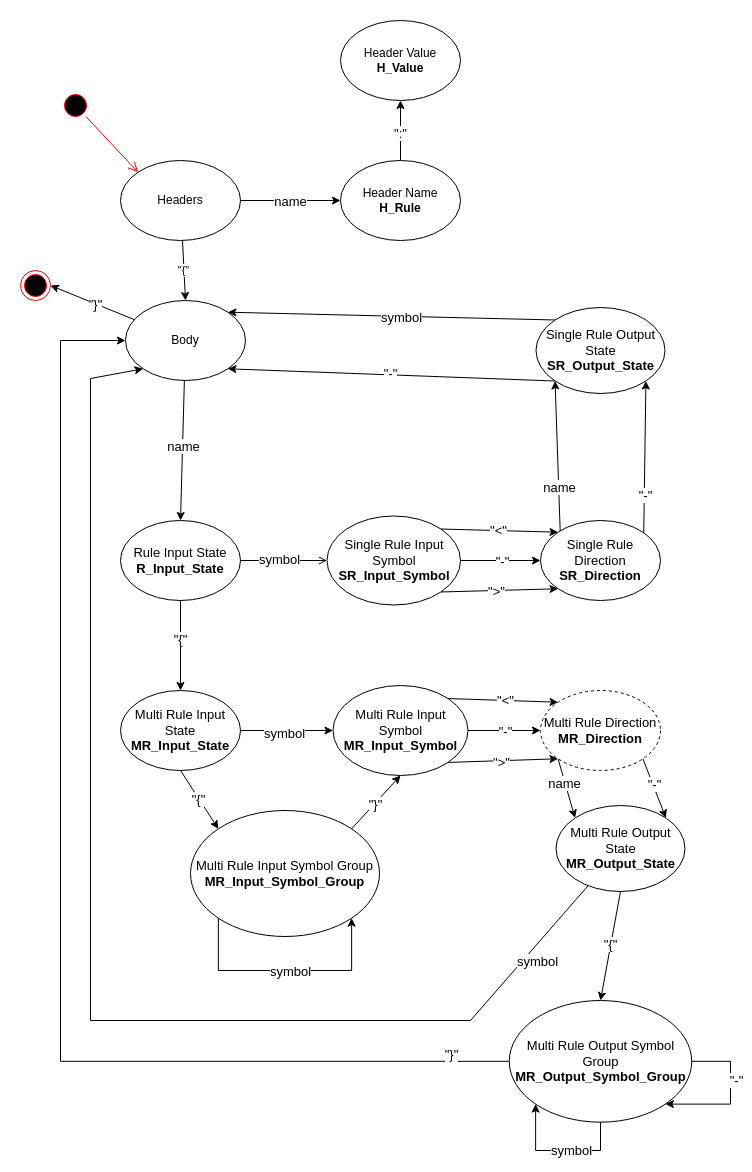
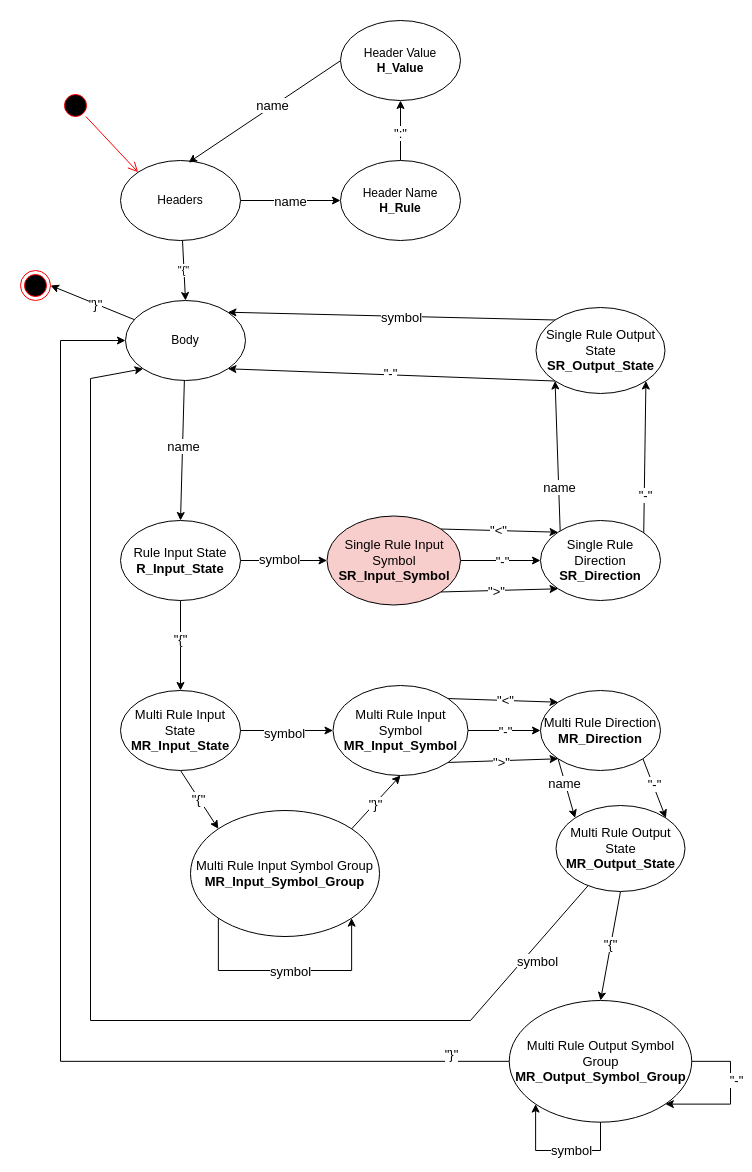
  <mxCell id="0" />
  <mxCell id="1" parent="0" />
  <mxCell id="2" style="edgeStyle=orthogonalEdgeStyle;rounded=0;orthogonalLoop=1;jettySize=auto;html=1;entryX=0;entryY=0.5;entryDx=0;entryDy=0;" parent="1" source="6" target="9" edge="1"><mxGeometry relative="1" as="geometry" /></mxCell>
  <mxCell id="3" value="name" style="edgeLabel;html=1;align=center;verticalAlign=middle;resizable=0;points=[];fontSize=13;" parent="2" vertex="1" connectable="0"><mxGeometry x="-0.025" relative="1" as="geometry"><mxPoint as="offset" /></mxGeometry></mxCell>
  <mxCell id="4" style="edgeStyle=none;rounded=0;orthogonalLoop=1;jettySize=auto;html=1;entryX=0.5;entryY=0;entryDx=0;entryDy=0;" parent="1" source="6" target="17" edge="1"><mxGeometry relative="1" as="geometry" /></mxCell>
  <mxCell id="5" value="&quot;{&quot;" style="edgeLabel;html=1;align=center;verticalAlign=middle;resizable=0;points=[];" parent="4" vertex="1" connectable="0"><mxGeometry x="-0.367" y="1" relative="1" as="geometry"><mxPoint x="-1" y="11" as="offset" /></mxGeometry></mxCell>
  <mxCell id="6" value="Headers" style="ellipse;whiteSpace=wrap;html=1;" parent="1" vertex="1"><mxGeometry x="120" y="160" width="120" height="80" as="geometry" /></mxCell>
  <mxCell id="7" style="edgeStyle=orthogonalEdgeStyle;rounded=0;orthogonalLoop=1;jettySize=auto;html=1;entryX=0.5;entryY=1;entryDx=0;entryDy=0;" parent="1" source="9" target="12" edge="1"><mxGeometry relative="1" as="geometry" /></mxCell>
  <mxCell id="8" value="&quot;:&quot;" style="edgeLabel;html=1;align=center;verticalAlign=middle;resizable=0;points=[];fontSize=13;" parent="7" vertex="1" connectable="0"><mxGeometry x="-0.057" y="1" relative="1" as="geometry"><mxPoint as="offset" /></mxGeometry></mxCell>
  <mxCell id="9" value="Header Name&lt;br&gt;&lt;b&gt;H_Rule&lt;/b&gt;" style="ellipse;whiteSpace=wrap;html=1;" parent="1" vertex="1"><mxGeometry x="340" y="160" width="120" height="80" as="geometry" /></mxCell>
+ <mxCell id="10" style="rounded=0;orthogonalLoop=1;jettySize=auto;html=1;entryX=0.567;entryY=0.025;entryDx=0;entryDy=0;entryPerimeter=0;exitX=0.5;exitY=0;exitDx=0;exitDy=0;" parent="1" source="12" target="6" edge="1"><mxGeometry relative="1" as="geometry" /></mxCell>
+ <mxCell id="11" value="name" style="edgeLabel;html=1;align=center;verticalAlign=middle;resizable=0;points=[];fontSize=13;" parent="10" vertex="1" connectable="0"><mxGeometry x="0.204" y="-1" relative="1" as="geometry"><mxPoint as="offset" /></mxGeometry></mxCell>
  <mxCell id="12" value="Header Value&lt;br&gt;&lt;b&gt;H_Value&lt;/b&gt;" style="ellipse;whiteSpace=wrap;html=1;" parent="1" vertex="1"><mxGeometry x="340" y="20" width="120" height="80" as="geometry" /></mxCell>
  <mxCell id="13" style="edgeStyle=none;rounded=0;orthogonalLoop=1;jettySize=auto;html=1;entryX=1;entryY=0.5;entryDx=0;entryDy=0;" parent="1" source="17" target="18" edge="1"><mxGeometry relative="1" as="geometry" /></mxCell>
  <mxCell id="14" value="&quot;}&quot;" style="edgeLabel;html=1;align=center;verticalAlign=middle;resizable=0;points=[];fontSize=13;" parent="13" vertex="1" connectable="0"><mxGeometry x="-0.067" y="1" relative="1" as="geometry"><mxPoint y="-1" as="offset" /></mxGeometry></mxCell>
  <mxCell id="15" style="edgeStyle=none;rounded=0;orthogonalLoop=1;jettySize=auto;html=1;entryX=0.5;entryY=0;entryDx=0;entryDy=0;fontSize=13;" parent="1" source="17" target="25" edge="1"><mxGeometry relative="1" as="geometry" /></mxCell>
  <mxCell id="16" value="name" style="edgeLabel;html=1;align=center;verticalAlign=middle;resizable=0;points=[];fontSize=13;" parent="15" vertex="1" connectable="0"><mxGeometry x="-0.06" relative="1" as="geometry"><mxPoint as="offset" /></mxGeometry></mxCell>
  <mxCell id="17" value="Body" style="ellipse;whiteSpace=wrap;html=1;" parent="1" vertex="1"><mxGeometry x="125" y="300" width="120" height="80" as="geometry" /></mxCell>
  <mxCell id="18" value="" style="ellipse;html=1;shape=endState;fillColor=#000000;strokeColor=#ff0000;" parent="1" vertex="1"><mxGeometry x="20" y="270" width="30" height="30" as="geometry" /></mxCell>
  <mxCell id="19" value="" style="ellipse;html=1;shape=startState;fillColor=#000000;strokeColor=#ff0000;" parent="1" vertex="1"><mxGeometry x="60" y="90" width="30" height="30" as="geometry" /></mxCell>
  <mxCell id="20" value="" style="html=1;verticalAlign=bottom;endArrow=open;endSize=8;strokeColor=#ff0000;entryX=0;entryY=0;entryDx=0;entryDy=0;" parent="1" source="19" target="6" edge="1"><mxGeometry relative="1" as="geometry"><mxPoint x="75" y="180" as="targetPoint" /></mxGeometry></mxCell>
- <mxCell id="21" style="edgeStyle=none;rounded=0;orthogonalLoop=1;jettySize=auto;html=1;entryX=0;entryY=0.5;entryDx=0;entryDy=0;fontSize=13;endArrow=open;" parent="1" source="25" target="32" edge="1"><mxGeometry relative="1" as="geometry" /></mxCell>
+ <mxCell id="21" style="edgeStyle=none;rounded=0;orthogonalLoop=1;jettySize=auto;html=1;entryX=0;entryY=0.5;entryDx=0;entryDy=0;fontSize=13;" parent="1" source="25" target="32" edge="1"><mxGeometry relative="1" as="geometry" /></mxCell>
  <mxCell id="22" value="symbol" style="edgeLabel;html=1;align=center;verticalAlign=middle;resizable=0;points=[];fontSize=13;" parent="21" vertex="1" connectable="0"><mxGeometry x="-0.111" y="2" relative="1" as="geometry"><mxPoint as="offset" /></mxGeometry></mxCell>
  <mxCell id="23" style="edgeStyle=none;rounded=0;orthogonalLoop=1;jettySize=auto;html=1;exitX=0.5;exitY=1;exitDx=0;exitDy=0;entryX=0.5;entryY=0;entryDx=0;entryDy=0;fontSize=13;" parent="1" source="25" target="47" edge="1"><mxGeometry relative="1" as="geometry" /></mxCell>
  <mxCell id="24" value="&quot;{&quot;" style="edgeLabel;html=1;align=center;verticalAlign=middle;resizable=0;points=[];fontSize=13;" parent="23" vertex="1" connectable="0"><mxGeometry x="-0.156" y="-1" relative="1" as="geometry"><mxPoint as="offset" /></mxGeometry></mxCell>
  <mxCell id="25" value="Rule Input State&lt;br&gt;&lt;b&gt;R_Input_State&lt;/b&gt;" style="ellipse;whiteSpace=wrap;html=1;fontSize=13;" parent="1" vertex="1"><mxGeometry x="120" y="520" width="120" height="80" as="geometry" /></mxCell>
  <mxCell id="26" style="edgeStyle=none;rounded=0;orthogonalLoop=1;jettySize=auto;html=1;fontSize=13;exitX=1;exitY=1;exitDx=0;exitDy=0;entryX=0;entryY=1;entryDx=0;entryDy=0;" parent="1" source="32" target="37" edge="1"><mxGeometry relative="1" as="geometry"><mxPoint x="450" y="620" as="sourcePoint" /><mxPoint x="540" y="610" as="targetPoint" /></mxGeometry></mxCell>
  <mxCell id="27" value="&quot;&amp;gt;&quot;" style="edgeLabel;html=1;align=center;verticalAlign=middle;resizable=0;points=[];fontSize=13;" parent="26" vertex="1" connectable="0"><mxGeometry x="-0.067" y="-1" relative="1" as="geometry"><mxPoint as="offset" /></mxGeometry></mxCell>
  <mxCell id="28" style="rounded=0;orthogonalLoop=1;jettySize=auto;html=1;exitX=1;exitY=0;exitDx=0;exitDy=0;entryX=0;entryY=0;entryDx=0;entryDy=0;" edge="1" parent="1" source="32" target="37"><mxGeometry relative="1" as="geometry"><mxPoint x="460" y="630" as="sourcePoint" /><mxPoint x="540" y="610" as="targetPoint" /></mxGeometry></mxCell>
  <mxCell id="29" value="&quot;&amp;lt;&quot;" style="edgeLabel;html=1;align=center;verticalAlign=middle;resizable=0;points=[];fontSize=13;" vertex="1" connectable="0" parent="28"><mxGeometry x="-0.025" y="1" relative="1" as="geometry"><mxPoint as="offset" /></mxGeometry></mxCell>
  <mxCell id="30" style="rounded=0;orthogonalLoop=1;jettySize=auto;html=1;exitX=1;exitY=0.5;exitDx=0;exitDy=0;entryX=0;entryY=0.5;entryDx=0;entryDy=0;fontSize=13;" edge="1" parent="1" source="32" target="37"><mxGeometry relative="1" as="geometry" /></mxCell>
  <mxCell id="31" value="&quot;-&quot;" style="edgeLabel;html=1;align=center;verticalAlign=middle;resizable=0;points=[];fontSize=13;" vertex="1" connectable="0" parent="30"><mxGeometry x="0.034" relative="1" as="geometry"><mxPoint as="offset" /></mxGeometry></mxCell>
- <mxCell id="32" value="Single Rule Input Symbol&lt;br&gt;&lt;b&gt;SR_Input_Symbol&lt;/b&gt;" style="ellipse;whiteSpace=wrap;html=1;fontSize=13;" parent="1" vertex="1"><mxGeometry x="326.5" y="515.5" width="133.5" height="89" as="geometry" /></mxCell>
+ <mxCell id="32" value="Single Rule Input Symbol&lt;br&gt;&lt;b&gt;SR_Input_Symbol&lt;/b&gt;" style="ellipse;whiteSpace=wrap;html=1;fontSize=13;fillColor=#f8cecc;" parent="1" vertex="1"><mxGeometry x="326.5" y="515.5" width="133.5" height="89" as="geometry" /></mxCell>
  <mxCell id="33" style="edgeStyle=none;rounded=0;orthogonalLoop=1;jettySize=auto;html=1;entryX=0;entryY=1;entryDx=0;entryDy=0;fontSize=13;" parent="1" target="42" edge="1"><mxGeometry relative="1" as="geometry"><mxPoint x="560" y="540" as="sourcePoint" /></mxGeometry></mxCell>
  <mxCell id="34" value="name" style="edgeLabel;html=1;align=center;verticalAlign=middle;resizable=0;points=[];fontSize=13;" parent="33" vertex="1" connectable="0"><mxGeometry x="-0.095" y="-1" relative="1" as="geometry"><mxPoint y="18" as="offset" /></mxGeometry></mxCell>
  <mxCell id="35" style="edgeStyle=none;rounded=0;orthogonalLoop=1;jettySize=auto;html=1;exitX=1;exitY=1;exitDx=0;exitDy=0;entryX=1;entryY=1;entryDx=0;entryDy=0;fontSize=13;" parent="1" source="37" target="42" edge="1"><mxGeometry relative="1" as="geometry" /></mxCell>
  <mxCell id="36" value="&quot;-&quot;" style="edgeLabel;html=1;align=center;verticalAlign=middle;resizable=0;points=[];fontSize=13;" parent="35" vertex="1" connectable="0"><mxGeometry x="-0.1" relative="1" as="geometry"><mxPoint x="1" as="offset" /></mxGeometry></mxCell>
  <mxCell id="37" value="Single Rule Direction&lt;br&gt;&lt;b&gt;SR_Direction&lt;/b&gt;" style="ellipse;whiteSpace=wrap;html=1;fontSize=13;" parent="1" vertex="1"><mxGeometry x="540" y="520" width="120" height="80" as="geometry" /></mxCell>
  <mxCell id="38" style="edgeStyle=none;rounded=0;orthogonalLoop=1;jettySize=auto;html=1;exitX=0;exitY=1;exitDx=0;exitDy=0;entryX=1;entryY=1;entryDx=0;entryDy=0;fontSize=13;" parent="1" source="42" target="17" edge="1"><mxGeometry relative="1" as="geometry" /></mxCell>
  <mxCell id="39" value="&quot;-&quot;" style="edgeLabel;html=1;align=center;verticalAlign=middle;resizable=0;points=[];fontSize=13;" parent="38" vertex="1" connectable="0"><mxGeometry x="0.006" y="-2" relative="1" as="geometry"><mxPoint as="offset" /></mxGeometry></mxCell>
  <mxCell id="40" style="edgeStyle=none;rounded=0;orthogonalLoop=1;jettySize=auto;html=1;exitX=0;exitY=0;exitDx=0;exitDy=0;fontSize=13;entryX=1;entryY=0;entryDx=0;entryDy=0;" parent="1" source="42" target="17" edge="1"><mxGeometry relative="1" as="geometry"><mxPoint x="600" y="330" as="targetPoint" /></mxGeometry></mxCell>
  <mxCell id="41" value="symbol" style="edgeLabel;html=1;align=center;verticalAlign=middle;resizable=0;points=[];fontSize=13;" parent="40" vertex="1" connectable="0"><mxGeometry x="-0.057" y="1" relative="1" as="geometry"><mxPoint as="offset" /></mxGeometry></mxCell>
  <mxCell id="42" value="Single Rule Output State&lt;br&gt;&lt;b&gt;SR_Output_State&lt;/b&gt;" style="ellipse;whiteSpace=wrap;html=1;fontSize=13;shadow=0;" parent="1" vertex="1"><mxGeometry x="535.5" y="307" width="129" height="86" as="geometry" /></mxCell>
  <mxCell id="43" style="edgeStyle=none;rounded=0;orthogonalLoop=1;jettySize=auto;html=1;entryX=0;entryY=0.5;entryDx=0;entryDy=0;fontSize=13;" parent="1" source="47" target="54" edge="1"><mxGeometry relative="1" as="geometry" /></mxCell>
  <mxCell id="44" value="symbol" style="edgeLabel;html=1;align=center;verticalAlign=middle;resizable=0;points=[];fontSize=13;" parent="43" vertex="1" connectable="0"><mxGeometry x="-0.075" y="-2" relative="1" as="geometry"><mxPoint as="offset" /></mxGeometry></mxCell>
  <mxCell id="45" style="edgeStyle=none;rounded=0;orthogonalLoop=1;jettySize=auto;html=1;exitX=0.5;exitY=1;exitDx=0;exitDy=0;fontSize=13;entryX=0;entryY=0;entryDx=0;entryDy=0;" parent="1" source="47" target="57" edge="1"><mxGeometry relative="1" as="geometry"><mxPoint x="210" y="850" as="targetPoint" /></mxGeometry></mxCell>
  <mxCell id="46" value="&quot;{&quot;" style="edgeLabel;html=1;align=center;verticalAlign=middle;resizable=0;points=[];fontSize=13;" parent="45" vertex="1" connectable="0"><mxGeometry x="-0.036" y="-1" relative="1" as="geometry"><mxPoint y="-1" as="offset" /></mxGeometry></mxCell>
  <mxCell id="47" value="Multi Rule Input State&lt;br&gt;&lt;b&gt;MR_Input_State&lt;/b&gt;" style="ellipse;whiteSpace=wrap;html=1;fontSize=13;" parent="1" vertex="1"><mxGeometry x="120" y="690" width="120" height="80" as="geometry" /></mxCell>
  <mxCell id="48" style="edgeStyle=none;rounded=0;orthogonalLoop=1;jettySize=auto;html=1;exitX=1;exitY=1;exitDx=0;exitDy=0;entryX=0;entryY=1;entryDx=0;entryDy=0;fontSize=13;" edge="1" parent="1" source="54" target="64"><mxGeometry relative="1" as="geometry" /></mxCell>
  <mxCell id="49" value="&quot;&amp;gt;&quot;" style="edgeLabel;html=1;align=center;verticalAlign=middle;resizable=0;points=[];fontSize=13;" vertex="1" connectable="0" parent="48"><mxGeometry x="-0.029" y="-1" relative="1" as="geometry"><mxPoint as="offset" /></mxGeometry></mxCell>
  <mxCell id="50" style="edgeStyle=none;rounded=0;orthogonalLoop=1;jettySize=auto;html=1;exitX=1;exitY=0;exitDx=0;exitDy=0;entryX=0;entryY=0;entryDx=0;entryDy=0;fontSize=13;" edge="1" parent="1" source="54" target="64"><mxGeometry relative="1" as="geometry" /></mxCell>
  <mxCell id="51" value="&quot;&amp;lt;&quot;" style="edgeLabel;html=1;align=center;verticalAlign=middle;resizable=0;points=[];fontSize=13;" vertex="1" connectable="0" parent="50"><mxGeometry x="0.032" relative="1" as="geometry"><mxPoint as="offset" /></mxGeometry></mxCell>
  <mxCell id="52" style="edgeStyle=none;rounded=0;orthogonalLoop=1;jettySize=auto;html=1;exitX=1;exitY=0.5;exitDx=0;exitDy=0;entryX=0;entryY=0.5;entryDx=0;entryDy=0;fontSize=13;" edge="1" parent="1" source="54" target="64"><mxGeometry relative="1" as="geometry" /></mxCell>
  <mxCell id="53" value="&quot;-&quot;" style="edgeLabel;html=1;align=center;verticalAlign=middle;resizable=0;points=[];fontSize=13;" vertex="1" connectable="0" parent="52"><mxGeometry x="0.018" relative="1" as="geometry"><mxPoint as="offset" /></mxGeometry></mxCell>
  <mxCell id="54" value="Multi Rule Input Symbol&lt;br&gt;&lt;b&gt;MR_Input_Symbol&lt;/b&gt;" style="ellipse;whiteSpace=wrap;html=1;fontSize=13;" parent="1" vertex="1"><mxGeometry x="332.5" y="685" width="135" height="90" as="geometry" /></mxCell>
  <mxCell id="55" style="edgeStyle=none;rounded=0;orthogonalLoop=1;jettySize=auto;html=1;entryX=0.5;entryY=1;entryDx=0;entryDy=0;fontSize=13;exitX=1;exitY=0;exitDx=0;exitDy=0;" parent="1" source="57" target="54" edge="1"><mxGeometry relative="1" as="geometry" /></mxCell>
  <mxCell id="56" value="&quot;}&quot;" style="edgeLabel;html=1;align=center;verticalAlign=middle;resizable=0;points=[];fontSize=13;" parent="55" vertex="1" connectable="0"><mxGeometry x="-0.05" relative="1" as="geometry"><mxPoint as="offset" /></mxGeometry></mxCell>
  <mxCell id="57" value="Multi Rule Input Symbol Group&lt;br&gt;&lt;b&gt;MR_Input_Symbol_Group&lt;/b&gt;" style="ellipse;whiteSpace=wrap;html=1;fontSize=13;" parent="1" vertex="1"><mxGeometry x="190" y="810" width="189" height="126" as="geometry" /></mxCell>
  <mxCell id="58" style="edgeStyle=elbowEdgeStyle;rounded=0;orthogonalLoop=1;jettySize=auto;html=1;exitX=0;exitY=1;exitDx=0;exitDy=0;entryX=1;entryY=1;entryDx=0;entryDy=0;fontSize=13;" parent="1" source="57" target="57" edge="1"><mxGeometry relative="1" as="geometry"><Array as="points"><mxPoint x="290" y="970" /></Array></mxGeometry></mxCell>
  <mxCell id="59" value="symbol" style="edgeLabel;html=1;align=center;verticalAlign=middle;resizable=0;points=[];fontSize=13;" parent="58" vertex="1" connectable="0"><mxGeometry x="-0.46" y="2" relative="1" as="geometry"><mxPoint x="60" y="2" as="offset" /></mxGeometry></mxCell>
  <mxCell id="60" style="edgeStyle=none;rounded=0;orthogonalLoop=1;jettySize=auto;html=1;exitX=0;exitY=1;exitDx=0;exitDy=0;entryX=0;entryY=0;entryDx=0;entryDy=0;fontSize=13;" parent="1" source="64" target="69" edge="1"><mxGeometry relative="1" as="geometry" /></mxCell>
  <mxCell id="61" value="name" style="edgeLabel;html=1;align=center;verticalAlign=middle;resizable=0;points=[];fontSize=13;" parent="60" vertex="1" connectable="0"><mxGeometry x="-0.191" y="-1" relative="1" as="geometry"><mxPoint as="offset" /></mxGeometry></mxCell>
  <mxCell id="62" style="edgeStyle=none;rounded=0;orthogonalLoop=1;jettySize=auto;html=1;exitX=1;exitY=1;exitDx=0;exitDy=0;entryX=1;entryY=0;entryDx=0;entryDy=0;fontSize=13;" parent="1" source="64" target="69" edge="1"><mxGeometry relative="1" as="geometry" /></mxCell>
  <mxCell id="63" value="&quot;-&quot;" style="edgeLabel;html=1;align=center;verticalAlign=middle;resizable=0;points=[];fontSize=13;" parent="62" vertex="1" connectable="0"><mxGeometry x="-0.163" y="1" relative="1" as="geometry"><mxPoint as="offset" /></mxGeometry></mxCell>
- <mxCell id="64" value="Multi Rule Direction&lt;br&gt;&lt;b&gt;MR_Direction&lt;/b&gt;" style="ellipse;whiteSpace=wrap;html=1;shadow=0;fontSize=13;dashed=1;" parent="1" vertex="1"><mxGeometry x="540" y="690" width="120" height="80" as="geometry" /></mxCell>
+ <mxCell id="64" value="Multi Rule Direction&lt;br&gt;&lt;b&gt;MR_Direction&lt;/b&gt;" style="ellipse;whiteSpace=wrap;html=1;shadow=0;fontSize=13;" parent="1" vertex="1"><mxGeometry x="540" y="690" width="120" height="80" as="geometry" /></mxCell>
  <mxCell id="65" style="edgeStyle=none;rounded=0;orthogonalLoop=1;jettySize=auto;html=1;entryX=0;entryY=1;entryDx=0;entryDy=0;fontSize=13;" parent="1" source="69" target="17" edge="1"><mxGeometry relative="1" as="geometry"><mxPoint x="284.5" y="1013.17" as="targetPoint" /><Array as="points"><mxPoint x="470" y="1020" /><mxPoint x="90" y="1020" /><mxPoint x="90" y="378" /></Array></mxGeometry></mxCell>
  <mxCell id="66" value="symbol" style="edgeLabel;html=1;align=center;verticalAlign=middle;resizable=0;points=[];fontSize=13;" parent="65" vertex="1" connectable="0"><mxGeometry x="-0.188" relative="1" as="geometry"><mxPoint x="397" y="-60" as="offset" /></mxGeometry></mxCell>
  <mxCell id="67" style="edgeStyle=none;rounded=0;orthogonalLoop=1;jettySize=auto;html=1;exitX=0.5;exitY=1;exitDx=0;exitDy=0;fontSize=13;entryX=0.5;entryY=0;entryDx=0;entryDy=0;" parent="1" source="69" target="72" edge="1"><mxGeometry relative="1" as="geometry"><mxPoint x="573" y="1000" as="targetPoint" /></mxGeometry></mxCell>
  <mxCell id="68" value="&quot;{&quot;" style="edgeLabel;html=1;align=center;verticalAlign=middle;resizable=0;points=[];fontSize=13;" parent="67" vertex="1" connectable="0"><mxGeometry x="-0.03" y="-1" relative="1" as="geometry"><mxPoint as="offset" /></mxGeometry></mxCell>
  <mxCell id="69" value="Multi Rule Output State&lt;br&gt;&lt;b&gt;MR_Output_State&lt;/b&gt;" style="ellipse;whiteSpace=wrap;html=1;shadow=0;fontSize=13;" parent="1" vertex="1"><mxGeometry x="555.5" y="805" width="129" height="86" as="geometry" /></mxCell>
  <mxCell id="70" style="edgeStyle=elbowEdgeStyle;rounded=0;orthogonalLoop=1;jettySize=auto;html=1;entryX=0;entryY=0.5;entryDx=0;entryDy=0;fontSize=13;elbow=vertical;exitX=0;exitY=0.5;exitDx=0;exitDy=0;" parent="1" source="72" target="17" edge="1"><mxGeometry relative="1" as="geometry"><mxPoint x="356" y="1060.835" as="targetPoint" /><Array as="points"><mxPoint x="60" y="1050" /></Array></mxGeometry></mxCell>
  <mxCell id="71" value="&quot;}&quot;" style="edgeLabel;html=1;align=center;verticalAlign=middle;resizable=0;points=[];fontSize=13;" parent="70" vertex="1" connectable="0"><mxGeometry x="-0.088" relative="1" as="geometry"><mxPoint x="390" y="107" as="offset" /></mxGeometry></mxCell>
  <mxCell id="72" value="Multi Rule Output Symbol Group&lt;br&gt;&lt;b&gt;MR_Output_Symbol_Group&lt;/b&gt;" style="ellipse;whiteSpace=wrap;html=1;shadow=0;fontSize=13;" parent="1" vertex="1"><mxGeometry x="508.75" y="1000" width="182.5" height="121.67" as="geometry" /></mxCell>
  <mxCell id="73" style="edgeStyle=elbowEdgeStyle;rounded=0;orthogonalLoop=1;jettySize=auto;html=1;exitX=0.5;exitY=1;exitDx=0;exitDy=0;fontSize=13;elbow=horizontal;entryX=0;entryY=1;entryDx=0;entryDy=0;" parent="1" source="72" target="72" edge="1"><mxGeometry relative="1" as="geometry"><mxPoint x="690" y="1040" as="targetPoint" /><Array as="points"><mxPoint x="560" y="1150" /></Array></mxGeometry></mxCell>
  <mxCell id="74" value="symbol" style="edgeLabel;html=1;align=center;verticalAlign=middle;resizable=0;points=[];fontSize=13;" parent="73" vertex="1" connectable="0"><mxGeometry x="-0.612" y="-3" relative="1" as="geometry"><mxPoint x="-27" y="1" as="offset" /></mxGeometry></mxCell>
  <mxCell id="75" style="edgeStyle=elbowEdgeStyle;rounded=0;orthogonalLoop=1;jettySize=auto;html=1;exitX=1;exitY=0.5;exitDx=0;exitDy=0;entryX=1;entryY=1;entryDx=0;entryDy=0;fontSize=13;" parent="1" source="72" target="72" edge="1"><mxGeometry relative="1" as="geometry"><Array as="points"><mxPoint x="730" y="1080" /></Array></mxGeometry></mxCell>
  <mxCell id="76" value="&quot;-&quot;" style="edgeLabel;html=1;align=center;verticalAlign=middle;resizable=0;points=[];fontSize=13;" parent="75" vertex="1" connectable="0"><mxGeometry x="-0.65" y="-1" relative="1" as="geometry"><mxPoint x="18" y="18" as="offset" /></mxGeometry></mxCell>
